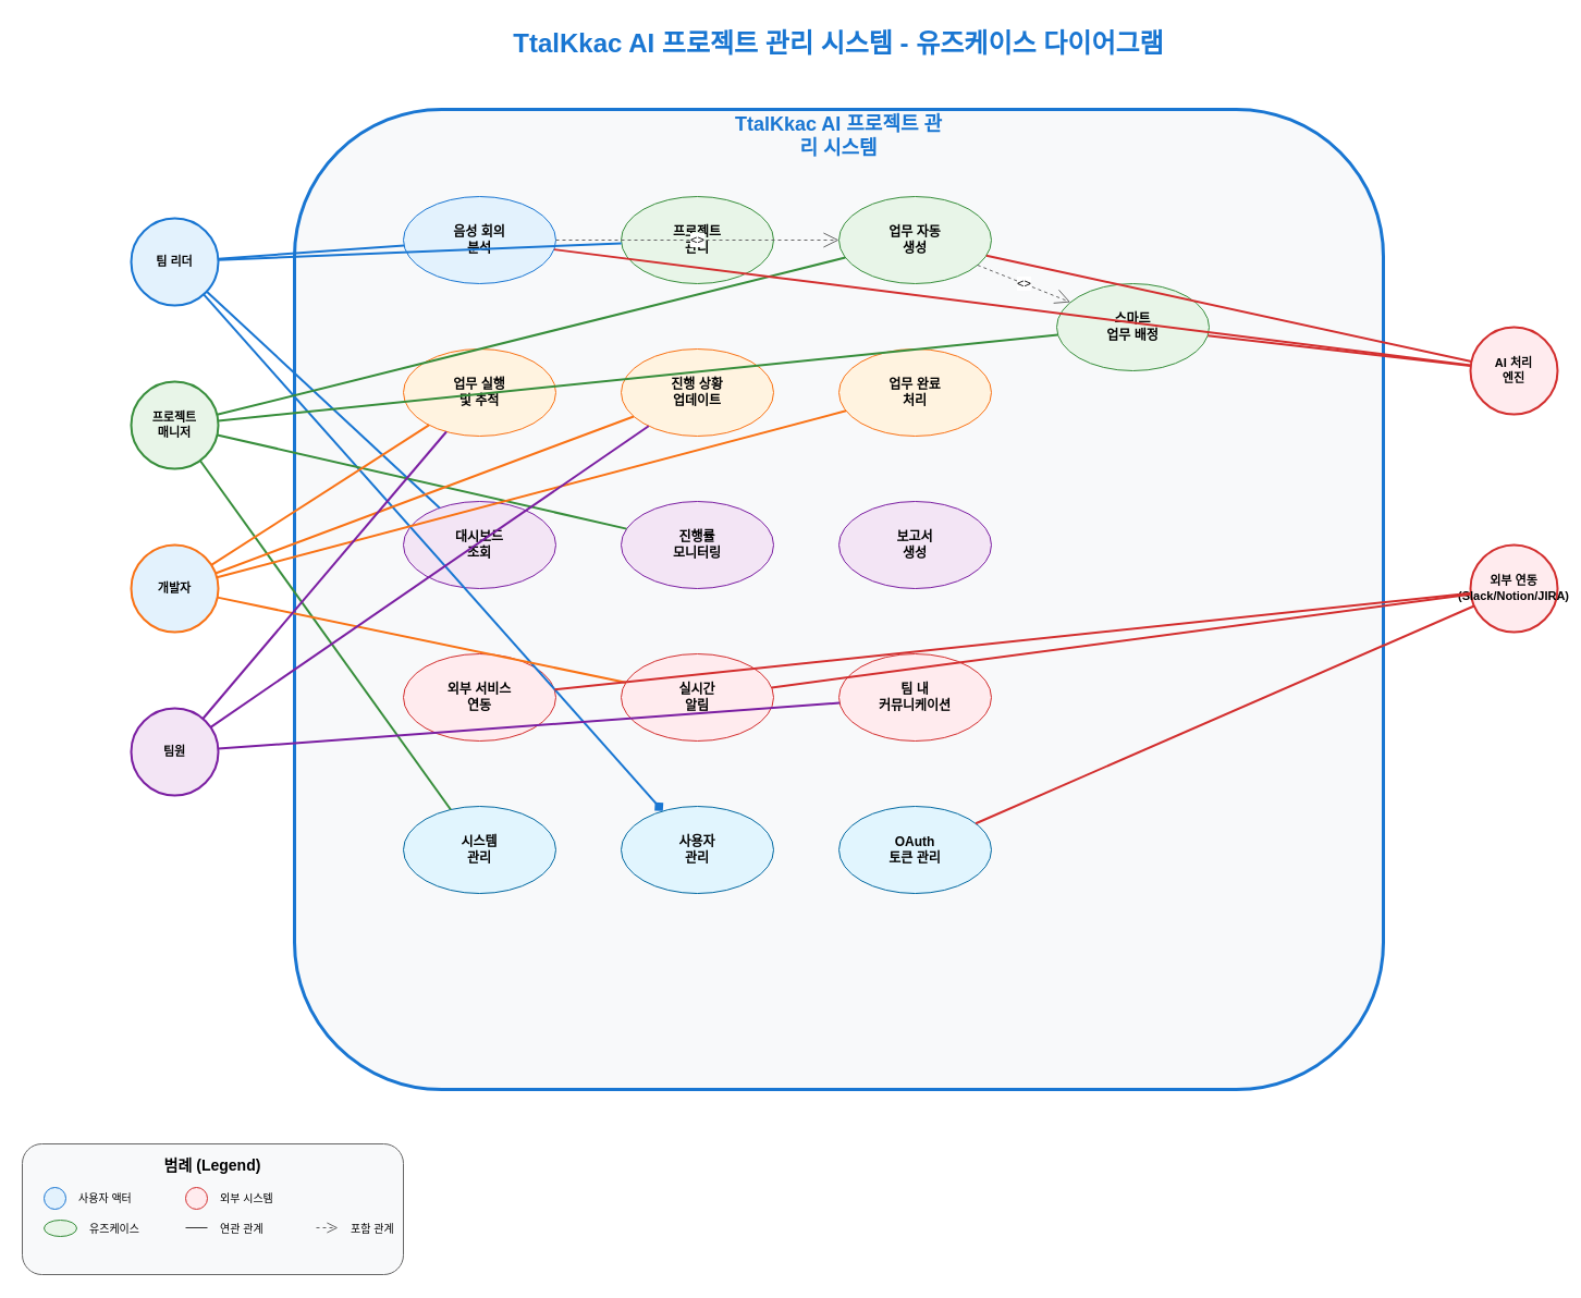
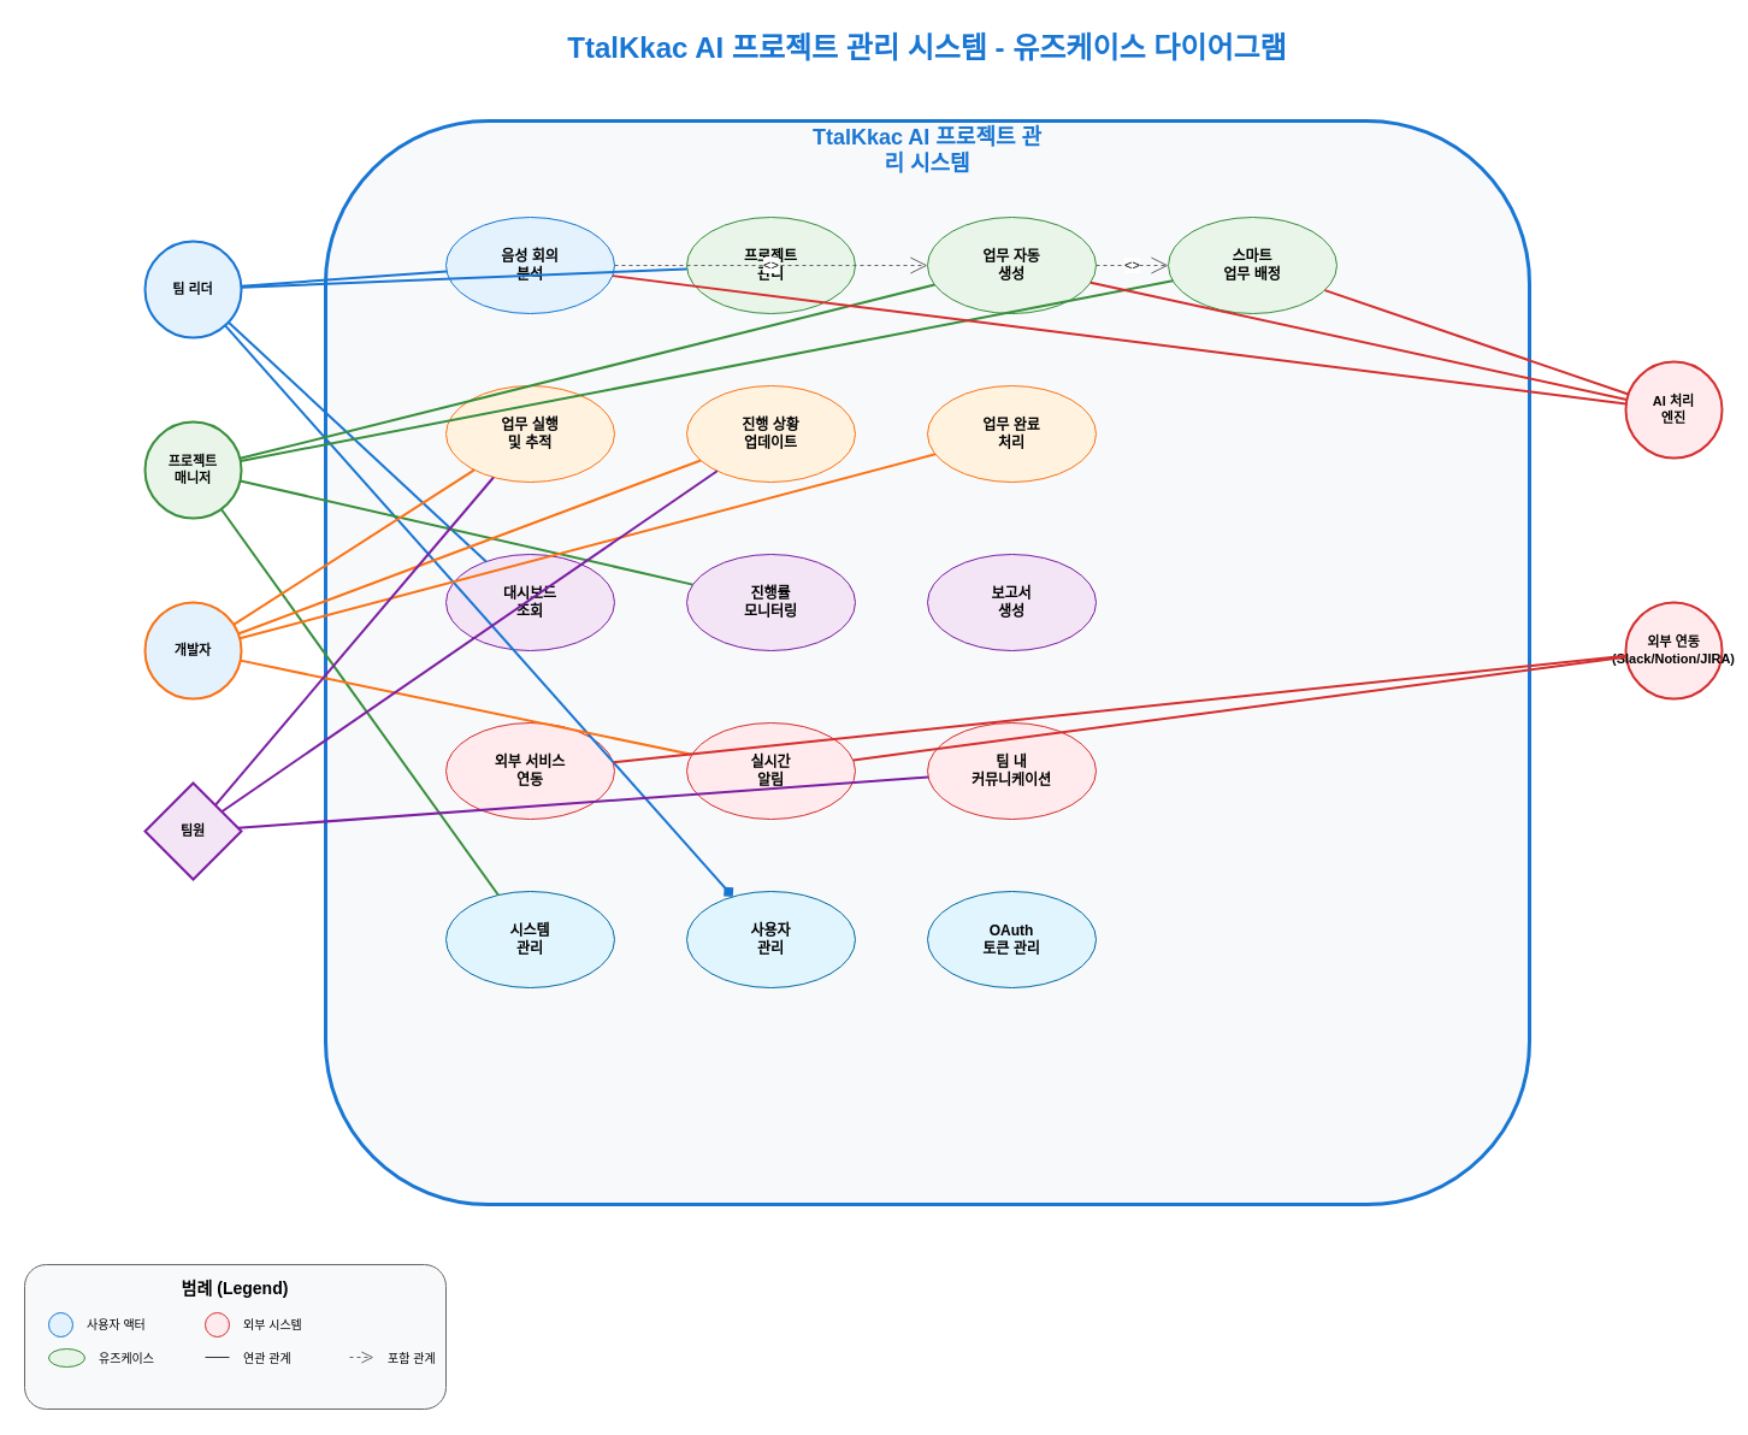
  <mxCell id="0" />
  <mxCell id="1" parent="0" />
  <mxCell id="2" value="TtalKkac AI 프로젝트 관리 시스템 - 유즈케이스 다이어그램" style="text;html=1;strokeColor=none;fillColor=none;align=center;verticalAlign=middle;whiteSpace=wrap;rounded=0;fontSize=24;fontStyle=1;fontColor=#1976D2;" parent="1" vertex="1"><mxGeometry x="370" y="20" width="800" height="40" as="geometry" /></mxCell>
  <mxCell id="3" value="" style="rounded=1;whiteSpace=wrap;html=1;fillColor=#f8f9fa;strokeColor=#1976d2;strokeWidth=3;strokeDashArray=5 5;" parent="1" vertex="1"><mxGeometry x="270" y="100" width="1000" height="900" as="geometry" /></mxCell>
  <mxCell id="4" value="TtalKkac AI 프로젝트 관리 시스템" style="text;html=1;strokeColor=none;fillColor=none;align=center;verticalAlign=middle;whiteSpace=wrap;rounded=0;fontSize=18;fontStyle=1;fontColor=#1976d2;" parent="1" vertex="1"><mxGeometry x="670" y="110" width="200" height="30" as="geometry" /></mxCell>
  <mxCell id="5" value="팀 리더" style="ellipse;whiteSpace=wrap;html=1;aspect=fixed;fillColor=#e3f2fd;strokeColor=#1976d2;strokeWidth=2;fontSize=11;fontStyle=1;" parent="1" vertex="1"><mxGeometry x="120" y="200" width="80" height="80" as="geometry" /></mxCell>
  <mxCell id="6" value="프로젝트&#10;매니저" style="ellipse;whiteSpace=wrap;html=1;aspect=fixed;fillColor=#e8f5e8;strokeColor=#388e3c;strokeWidth=2;fontSize=11;fontStyle=1;" parent="1" vertex="1"><mxGeometry x="120" y="350" width="80" height="80" as="geometry" /></mxCell>
  <mxCell id="7" value="개발자" style="ellipse;whiteSpace=wrap;html=1;aspect=fixed;fillColor=#e3f2fd;strokeColor=#f97316;strokeWidth=2;fontSize=11;fontStyle=1;" parent="1" vertex="1"><mxGeometry x="120" y="500" width="80" height="80" as="geometry" /></mxCell>
- <mxCell id="8" value="팀원" style="ellipse;whiteSpace=wrap;html=1;aspect=fixed;fillColor=#f3e5f5;strokeColor=#7b1fa2;strokeWidth=2;fontSize=11;fontStyle=1;" parent="1" vertex="1"><mxGeometry x="120" y="650" width="80" height="80" as="geometry" /></mxCell>
+ <mxCell id="8" value="팀원" style="rhombus;whiteSpace=wrap;html=1;aspect=fixed;fillColor=#f3e5f5;strokeColor=#7b1fa2;strokeWidth=2;fontSize=11;fontStyle=1;" parent="1" vertex="1"><mxGeometry x="120" y="650" width="80" height="80" as="geometry" /></mxCell>
  <mxCell id="9" value="AI 처리&#10;엔진" style="ellipse;whiteSpace=wrap;html=1;aspect=fixed;fillColor=#ffebee;strokeColor=#d32f2f;strokeWidth=2;fontSize=11;fontStyle=1;" parent="1" vertex="1"><mxGeometry x="1350" y="300" width="80" height="80" as="geometry" /></mxCell>
  <mxCell id="10" value="외부 연동&#10;(Slack/Notion/JIRA)" style="ellipse;whiteSpace=wrap;html=1;aspect=fixed;fillColor=#ffebee;strokeColor=#d32f2f;strokeWidth=2;fontSize=11;fontStyle=1;" parent="1" vertex="1"><mxGeometry x="1350" y="500" width="80" height="80" as="geometry" /></mxCell>
  <mxCell id="11" value="음성 회의&#10;분석" style="ellipse;whiteSpace=wrap;html=1;fillColor=#e3f2fd;strokeColor=#1976d2;fontSize=12;fontStyle=1;" parent="1" vertex="1"><mxGeometry x="370" y="180" width="140" height="80" as="geometry" /></mxCell>
  <mxCell id="12" value="프로젝트&#10;관리" style="ellipse;whiteSpace=wrap;html=1;fillColor=#e8f5e8;strokeColor=#388e3c;fontSize=12;fontStyle=1;" parent="1" vertex="1"><mxGeometry x="570" y="180" width="140" height="80" as="geometry" /></mxCell>
  <mxCell id="13" value="업무 자동&#10;생성" style="ellipse;whiteSpace=wrap;html=1;fillColor=#e8f5e8;strokeColor=#388e3c;fontSize=12;fontStyle=1;" parent="1" vertex="1"><mxGeometry x="770" y="180" width="140" height="80" as="geometry" /></mxCell>
- <mxCell id="14" value="스마트&#10;업무 배정" style="ellipse;whiteSpace=wrap;html=1;fillColor=#e8f5e8;strokeColor=#388e3c;fontSize=12;fontStyle=1;" parent="1" vertex="1"><mxGeometry x="970" y="260" width="140" height="80" as="geometry" /></mxCell>
+ <mxCell id="14" value="스마트&#10;업무 배정" style="ellipse;whiteSpace=wrap;html=1;fillColor=#e8f5e8;strokeColor=#388e3c;fontSize=12;fontStyle=1;" parent="1" vertex="1"><mxGeometry x="970" y="180" width="140" height="80" as="geometry" /></mxCell>
  <mxCell id="15" value="업무 실행&#10;및 추적" style="ellipse;whiteSpace=wrap;html=1;fillColor=#fff3e0;strokeColor=#f97316;fontSize=12;fontStyle=1;" parent="1" vertex="1"><mxGeometry x="370" y="320" width="140" height="80" as="geometry" /></mxCell>
  <mxCell id="16" value="진행 상황&#10;업데이트" style="ellipse;whiteSpace=wrap;html=1;fillColor=#fff3e0;strokeColor=#f97316;fontSize=12;fontStyle=1;" parent="1" vertex="1"><mxGeometry x="570" y="320" width="140" height="80" as="geometry" /></mxCell>
  <mxCell id="17" value="업무 완료&#10;처리" style="ellipse;whiteSpace=wrap;html=1;fillColor=#fff3e0;strokeColor=#f97316;fontSize=12;fontStyle=1;" parent="1" vertex="1"><mxGeometry x="770" y="320" width="140" height="80" as="geometry" /></mxCell>
  <mxCell id="18" value="대시보드&#10;조회" style="ellipse;whiteSpace=wrap;html=1;fillColor=#f3e5f5;strokeColor=#7b1fa2;fontSize=12;fontStyle=1;" parent="1" vertex="1"><mxGeometry x="370" y="460" width="140" height="80" as="geometry" /></mxCell>
  <mxCell id="19" value="진행률&#10;모니터링" style="ellipse;whiteSpace=wrap;html=1;fillColor=#f3e5f5;strokeColor=#7b1fa2;fontSize=12;fontStyle=1;" parent="1" vertex="1"><mxGeometry x="570" y="460" width="140" height="80" as="geometry" /></mxCell>
  <mxCell id="20" value="보고서&#10;생성" style="ellipse;whiteSpace=wrap;html=1;fillColor=#f3e5f5;strokeColor=#7b1fa2;fontSize=12;fontStyle=1;" parent="1" vertex="1"><mxGeometry x="770" y="460" width="140" height="80" as="geometry" /></mxCell>
  <mxCell id="21" value="외부 서비스&#10;연동" style="ellipse;whiteSpace=wrap;html=1;fillColor=#ffebee;strokeColor=#d32f2f;fontSize=12;fontStyle=1;" parent="1" vertex="1"><mxGeometry x="370" y="600" width="140" height="80" as="geometry" /></mxCell>
  <mxCell id="22" value="실시간&#10;알림" style="ellipse;whiteSpace=wrap;html=1;fillColor=#ffebee;strokeColor=#d32f2f;fontSize=12;fontStyle=1;" parent="1" vertex="1"><mxGeometry x="570" y="600" width="140" height="80" as="geometry" /></mxCell>
  <mxCell id="23" value="팀 내&#10;커뮤니케이션" style="ellipse;whiteSpace=wrap;html=1;fillColor=#ffebee;strokeColor=#d32f2f;fontSize=12;fontStyle=1;" parent="1" vertex="1"><mxGeometry x="770" y="600" width="140" height="80" as="geometry" /></mxCell>
  <mxCell id="24" value="시스템&#10;관리" style="ellipse;whiteSpace=wrap;html=1;fillColor=#e1f5fe;strokeColor=#0369a1;fontSize=12;fontStyle=1;" parent="1" vertex="1"><mxGeometry x="370" y="740" width="140" height="80" as="geometry" /></mxCell>
  <mxCell id="25" value="사용자&#10;관리" style="ellipse;whiteSpace=wrap;html=1;fillColor=#e1f5fe;strokeColor=#0369a1;fontSize=12;fontStyle=1;" parent="1" vertex="1"><mxGeometry x="570" y="740" width="140" height="80" as="geometry" /></mxCell>
  <mxCell id="26" value="OAuth&#10;토큰 관리" style="ellipse;whiteSpace=wrap;html=1;fillColor=#e1f5fe;strokeColor=#0369a1;fontSize=12;fontStyle=1;" parent="1" vertex="1"><mxGeometry x="770" y="740" width="140" height="80" as="geometry" /></mxCell>
  <mxCell id="27" value="" style="endArrow=none;html=1;strokeColor=#1976d2;strokeWidth=2;" parent="1" source="5" target="11" edge="1"><mxGeometry relative="1" as="geometry" /></mxCell>
  <mxCell id="28" value="" style="endArrow=none;html=1;strokeColor=#1976d2;strokeWidth=2;" parent="1" source="5" target="12" edge="1"><mxGeometry relative="1" as="geometry" /></mxCell>
  <mxCell id="29" value="" style="endArrow=none;html=1;strokeColor=#1976d2;strokeWidth=2;" parent="1" source="5" target="18" edge="1"><mxGeometry relative="1" as="geometry" /></mxCell>
  <mxCell id="30" value="" style="endArrow=diamond;html=1;strokeColor=#1976d2;strokeWidth=2;" parent="1" source="5" target="25" edge="1"><mxGeometry relative="1" as="geometry" /></mxCell>
  <mxCell id="31" value="" style="endArrow=none;html=1;strokeColor=#388e3c;strokeWidth=2;" parent="1" source="6" target="13" edge="1"><mxGeometry relative="1" as="geometry" /></mxCell>
  <mxCell id="32" value="" style="endArrow=none;html=1;strokeColor=#388e3c;strokeWidth=2;" parent="1" source="6" target="14" edge="1"><mxGeometry relative="1" as="geometry" /></mxCell>
  <mxCell id="33" value="" style="endArrow=none;html=1;strokeColor=#388e3c;strokeWidth=2;" parent="1" source="6" target="19" edge="1"><mxGeometry relative="1" as="geometry" /></mxCell>
  <mxCell id="34" value="" style="endArrow=none;html=1;strokeColor=#388e3c;strokeWidth=2;" parent="1" source="6" target="24" edge="1"><mxGeometry relative="1" as="geometry" /></mxCell>
  <mxCell id="35" value="" style="endArrow=none;html=1;strokeColor=#f97316;strokeWidth=2;" parent="1" source="7" target="15" edge="1"><mxGeometry relative="1" as="geometry" /></mxCell>
  <mxCell id="36" value="" style="endArrow=none;html=1;strokeColor=#f97316;strokeWidth=2;" parent="1" source="7" target="16" edge="1"><mxGeometry relative="1" as="geometry" /></mxCell>
  <mxCell id="37" value="" style="endArrow=none;html=1;strokeColor=#f97316;strokeWidth=2;" parent="1" source="7" target="17" edge="1"><mxGeometry relative="1" as="geometry" /></mxCell>
  <mxCell id="38" value="" style="endArrow=none;html=1;strokeColor=#f97316;strokeWidth=2;" parent="1" source="7" target="22" edge="1"><mxGeometry relative="1" as="geometry" /></mxCell>
  <mxCell id="39" value="" style="endArrow=none;html=1;strokeColor=#7b1fa2;strokeWidth=2;" parent="1" source="8" target="15" edge="1"><mxGeometry relative="1" as="geometry" /></mxCell>
  <mxCell id="40" value="" style="endArrow=none;html=1;strokeColor=#7b1fa2;strokeWidth=2;" parent="1" source="8" target="16" edge="1"><mxGeometry relative="1" as="geometry" /></mxCell>
  <mxCell id="41" value="" style="endArrow=none;html=1;strokeColor=#7b1fa2;strokeWidth=2;" parent="1" source="8" target="23" edge="1"><mxGeometry relative="1" as="geometry" /></mxCell>
  <mxCell id="42" value="" style="endArrow=none;html=1;strokeColor=#d32f2f;strokeWidth=2;" parent="1" source="9" target="11" edge="1"><mxGeometry relative="1" as="geometry" /></mxCell>
  <mxCell id="43" value="" style="endArrow=none;html=1;strokeColor=#d32f2f;strokeWidth=2;" parent="1" source="9" target="13" edge="1"><mxGeometry relative="1" as="geometry" /></mxCell>
  <mxCell id="44" value="" style="endArrow=none;html=1;strokeColor=#d32f2f;strokeWidth=2;" parent="1" source="9" target="14" edge="1"><mxGeometry relative="1" as="geometry" /></mxCell>
  <mxCell id="45" value="" style="endArrow=none;html=1;strokeColor=#d32f2f;strokeWidth=2;" parent="1" source="10" target="21" edge="1"><mxGeometry relative="1" as="geometry" /></mxCell>
  <mxCell id="46" value="" style="endArrow=none;html=1;strokeColor=#d32f2f;strokeWidth=2;" parent="1" source="10" target="22" edge="1"><mxGeometry relative="1" as="geometry" /></mxCell>
- <mxCell id="47" value="" style="endArrow=none;html=1;strokeColor=#d32f2f;strokeWidth=2;" parent="1" source="10" target="26" edge="1"><mxGeometry relative="1" as="geometry" /></mxCell>
  <mxCell id="48" value="&lt;&lt;include&gt;&gt;" style="endArrow=open;endSize=12;dashed=1;html=1;strokeColor=#666666;" parent="1" source="11" target="13" edge="1"><mxGeometry relative="1" as="geometry" /></mxCell>
  <mxCell id="49" value="&lt;&lt;include&gt;&gt;" style="endArrow=open;endSize=12;dashed=1;html=1;strokeColor=#666666;" parent="1" source="13" target="14" edge="1"><mxGeometry relative="1" as="geometry" /></mxCell>
  <mxCell id="50" value="" style="rounded=1;whiteSpace=wrap;html=1;fillColor=#f8f9fa;strokeColor=#666666;strokeWidth=1;" parent="1" vertex="1"><mxGeometry x="20" y="1050" width="350" height="120" as="geometry" /></mxCell>
  <mxCell id="51" value="범례 (Legend)" style="text;html=1;strokeColor=none;fillColor=none;align=center;verticalAlign=middle;whiteSpace=wrap;rounded=0;fontSize=14;fontStyle=1;" parent="1" vertex="1"><mxGeometry x="145" y="1060" width="100" height="20" as="geometry" /></mxCell>
  <mxCell id="52" value="" style="ellipse;whiteSpace=wrap;html=1;aspect=fixed;fillColor=#e3f2fd;strokeColor=#1976d2;strokeWidth=1;" parent="1" vertex="1"><mxGeometry x="40" y="1090" width="20" height="20" as="geometry" /></mxCell>
  <mxCell id="53" value="사용자 액터" style="text;html=1;strokeColor=none;fillColor=none;align=left;verticalAlign=middle;whiteSpace=wrap;rounded=0;fontSize=10;" parent="1" vertex="1"><mxGeometry x="70" y="1090" width="80" height="20" as="geometry" /></mxCell>
  <mxCell id="54" value="" style="ellipse;whiteSpace=wrap;html=1;aspect=fixed;fillColor=#ffebee;strokeColor=#d32f2f;strokeWidth=1;" parent="1" vertex="1"><mxGeometry x="170" y="1090" width="20" height="20" as="geometry" /></mxCell>
  <mxCell id="55" value="외부 시스템" style="text;html=1;strokeColor=none;fillColor=none;align=left;verticalAlign=middle;whiteSpace=wrap;rounded=0;fontSize=10;" parent="1" vertex="1"><mxGeometry x="200" y="1090" width="80" height="20" as="geometry" /></mxCell>
  <mxCell id="56" value="" style="ellipse;whiteSpace=wrap;html=1;fillColor=#e8f5e8;strokeColor=#388e3c;" parent="1" vertex="1"><mxGeometry x="40" y="1120" width="30" height="15" as="geometry" /></mxCell>
  <mxCell id="57" value="유즈케이스" style="text;html=1;strokeColor=none;fillColor=none;align=left;verticalAlign=middle;whiteSpace=wrap;rounded=0;fontSize=10;" parent="1" vertex="1"><mxGeometry x="80" y="1120" width="70" height="15" as="geometry" /></mxCell>
  <mxCell id="58" value="" style="endArrow=none;html=1;strokeColor=#333333;strokeWidth=1;" parent="1" edge="1"><mxGeometry relative="1" as="geometry"><mxPoint x="170" y="1127" as="sourcePoint" /><mxPoint x="190" y="1127" as="targetPoint" /></mxGeometry></mxCell>
  <mxCell id="59" value="연관 관계" style="text;html=1;strokeColor=none;fillColor=none;align=left;verticalAlign=middle;whiteSpace=wrap;rounded=0;fontSize=10;" parent="1" vertex="1"><mxGeometry x="200" y="1120" width="70" height="15" as="geometry" /></mxCell>
  <mxCell id="60" value="" style="endArrow=open;endSize=8;dashed=1;html=1;strokeColor=#666666;" parent="1" edge="1"><mxGeometry relative="1" as="geometry"><mxPoint x="290" y="1127" as="sourcePoint" /><mxPoint x="310" y="1127" as="targetPoint" /></mxGeometry></mxCell>
  <mxCell id="61" value="포함 관계" style="text;html=1;strokeColor=none;fillColor=none;align=left;verticalAlign=middle;whiteSpace=wrap;rounded=0;fontSize=10;" parent="1" vertex="1"><mxGeometry x="320" y="1120" width="70" height="15" as="geometry" /></mxCell>
